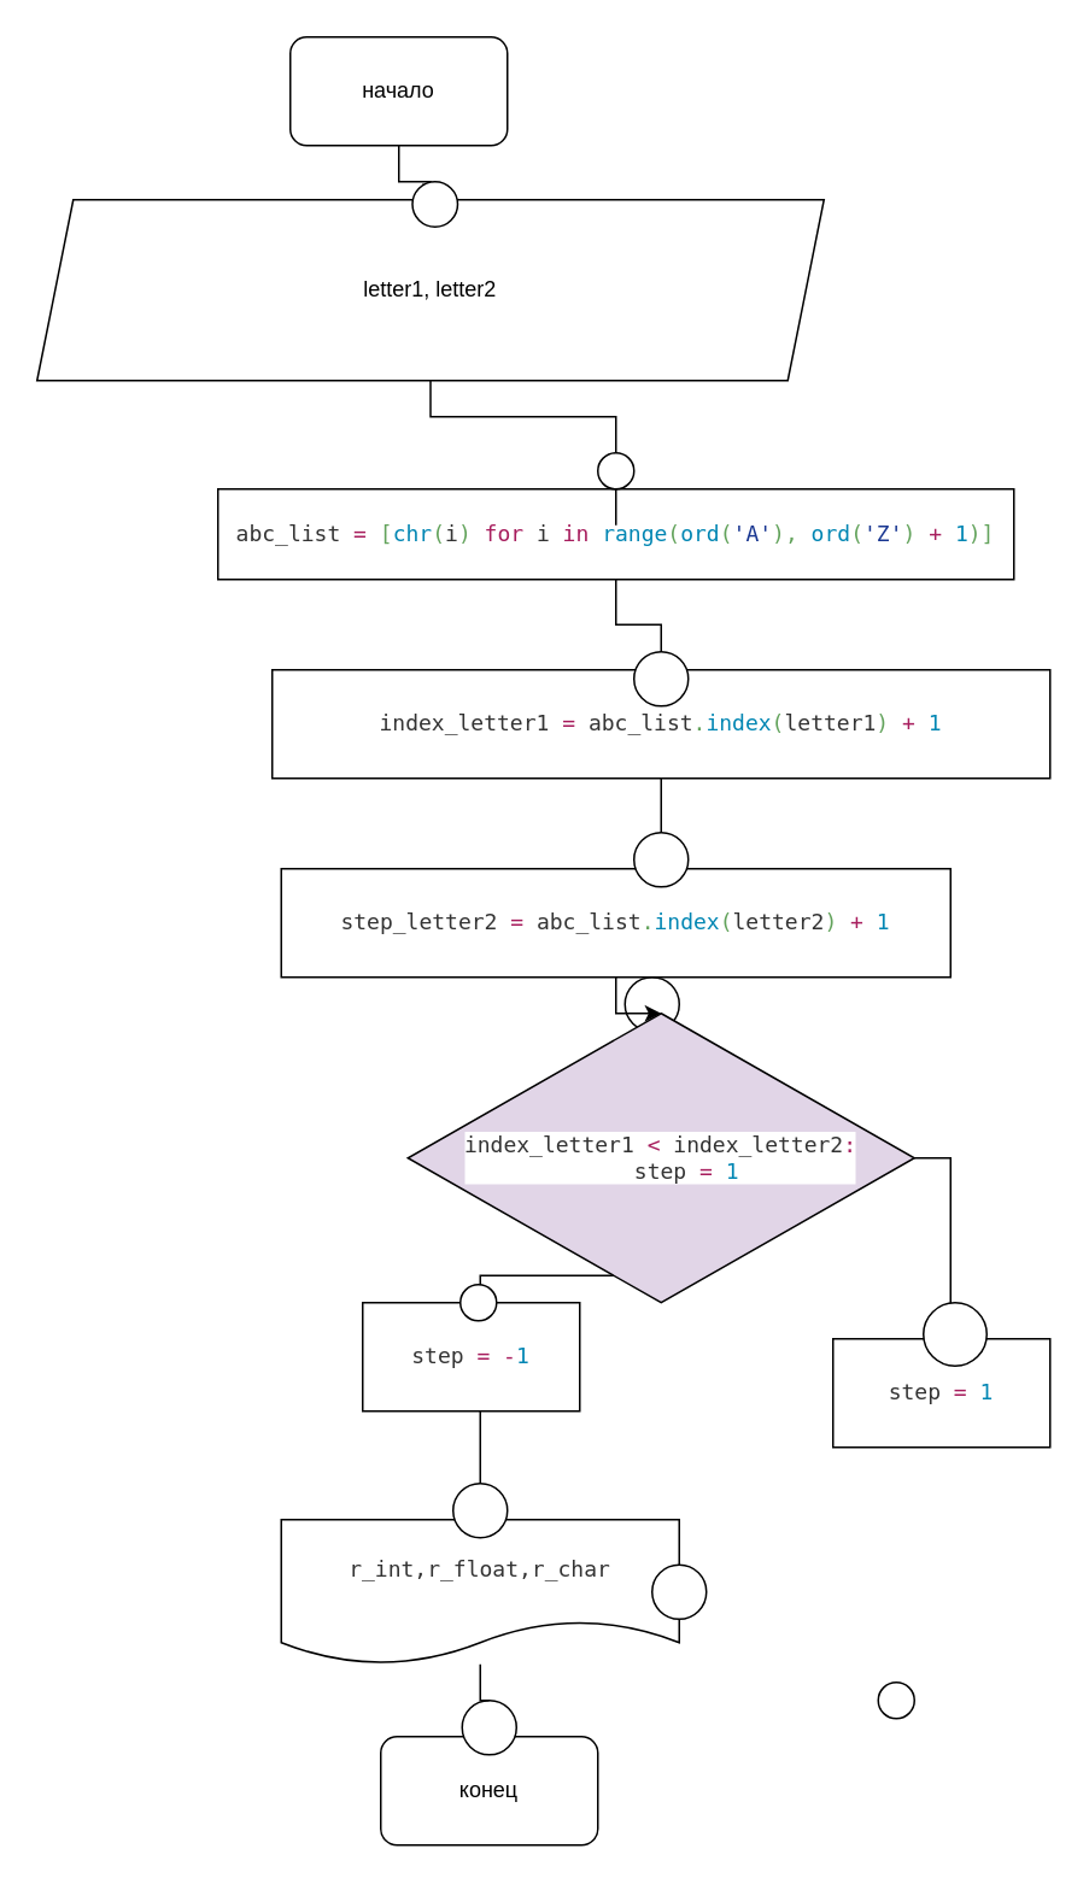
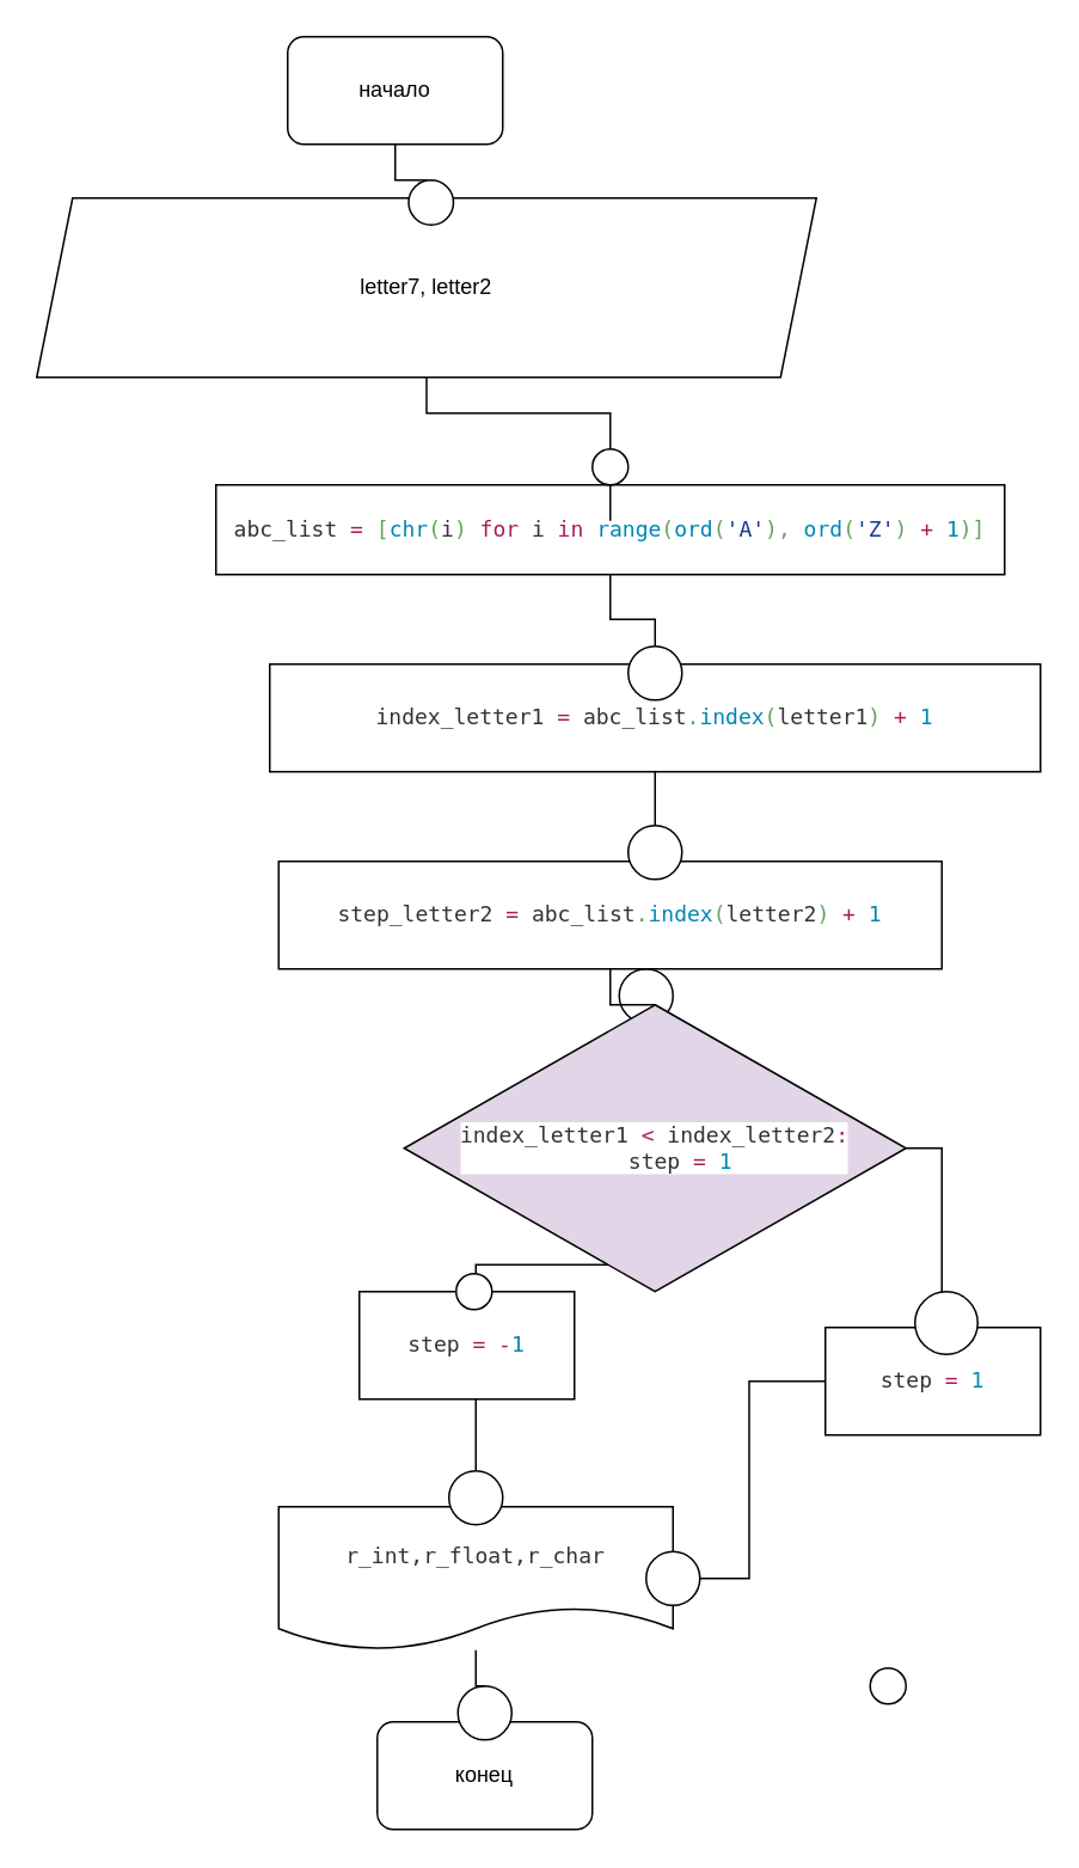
  <mxCell id="0" />
  <mxCell id="1" parent="0" />
  <mxCell id="2" value="" style="edgeStyle=orthogonalEdgeStyle;rounded=0;orthogonalLoop=1;jettySize=auto;html=1;" edge="1" parent="1" source="3" target="18"><mxGeometry relative="1" as="geometry" /></mxCell>
  <mxCell id="3" value="&lt;font style=&quot;vertical-align: inherit&quot;&gt;&lt;font style=&quot;vertical-align: inherit&quot;&gt;начало&lt;/font&gt;&lt;/font&gt;" style="rounded=1;whiteSpace=wrap;html=1;" vertex="1" parent="1"><mxGeometry x="160" y="20" width="120" height="60" as="geometry" /></mxCell>
  <mxCell id="4" style="edgeStyle=orthogonalEdgeStyle;rounded=0;orthogonalLoop=1;jettySize=auto;html=1;exitX=0.5;exitY=1;exitDx=0;exitDy=0;entryX=0.5;entryY=0;entryDx=0;entryDy=0;" edge="1" parent="1" source="5" target="7"><mxGeometry relative="1" as="geometry" /></mxCell>
  <mxCell id="5" value="&lt;pre style=&quot;background-color: #ffffff ; color: #333333 ; font-family: &amp;#34;jetbrains mono&amp;#34; , monospace ; font-size: 9 8pt&quot;&gt;&lt;pre style=&quot;font-family: &amp;#34;jetbrains mono&amp;#34; , monospace&quot;&gt;&lt;pre style=&quot;font-family: &amp;#34;jetbrains mono&amp;#34; , monospace&quot;&gt;&lt;pre style=&quot;font-family: &amp;#34;jetbrains mono&amp;#34; , monospace&quot;&gt;abc_list &lt;span style=&quot;color: #a71d5d&quot;&gt;= &lt;/span&gt;&lt;span style=&quot;color: #63a35c&quot;&gt;[&lt;/span&gt;&lt;span style=&quot;color: #0086b3&quot;&gt;chr&lt;/span&gt;&lt;span style=&quot;color: #63a35c&quot;&gt;(&lt;/span&gt;i&lt;span style=&quot;color: #63a35c&quot;&gt;) &lt;/span&gt;&lt;span style=&quot;color: #a71d5d&quot;&gt;for &lt;/span&gt;i &lt;span style=&quot;color: #a71d5d&quot;&gt;in &lt;/span&gt;&lt;span style=&quot;color: #0086b3&quot;&gt;range&lt;/span&gt;&lt;span style=&quot;color: #63a35c&quot;&gt;(&lt;/span&gt;&lt;span style=&quot;color: #0086b3&quot;&gt;ord&lt;/span&gt;&lt;span style=&quot;color: #63a35c&quot;&gt;(&lt;/span&gt;&lt;span style=&quot;color: #183691&quot;&gt;'A'&lt;/span&gt;&lt;span style=&quot;color: #63a35c&quot;&gt;), &lt;/span&gt;&lt;span style=&quot;color: #0086b3&quot;&gt;ord&lt;/span&gt;&lt;span style=&quot;color: #63a35c&quot;&gt;(&lt;/span&gt;&lt;span style=&quot;color: #183691&quot;&gt;'Z'&lt;/span&gt;&lt;span style=&quot;color: #63a35c&quot;&gt;) &lt;/span&gt;&lt;span style=&quot;color: #a71d5d&quot;&gt;+ &lt;/span&gt;&lt;span style=&quot;color: #0086b3&quot;&gt;1&lt;/span&gt;&lt;span style=&quot;color: #63a35c&quot;&gt;)]&lt;/span&gt;&lt;/pre&gt;&lt;/pre&gt;&lt;/pre&gt;&lt;/pre&gt;" style="rounded=0;whiteSpace=wrap;html=1;" vertex="1" parent="1"><mxGeometry x="120" y="270" width="440" height="50" as="geometry" /></mxCell>
  <mxCell id="6" style="edgeStyle=orthogonalEdgeStyle;rounded=0;orthogonalLoop=1;jettySize=auto;html=1;exitX=0.5;exitY=1;exitDx=0;exitDy=0;entryX=0.5;entryY=0;entryDx=0;entryDy=0;startArrow=none;" edge="1" parent="1" source="14" target="10"><mxGeometry relative="1" as="geometry" /></mxCell>
  <mxCell id="7" value="&lt;pre style=&quot;background-color: #ffffff ; color: #333333 ; font-family: &amp;#34;jetbrains mono&amp;#34; , monospace ; font-size: 9 8pt&quot;&gt;&lt;pre style=&quot;font-family: &amp;#34;jetbrains mono&amp;#34; , monospace&quot;&gt;&lt;pre style=&quot;font-family: &amp;#34;jetbrains mono&amp;#34; , monospace&quot;&gt;index_letter1 &lt;span style=&quot;color: #a71d5d&quot;&gt;= &lt;/span&gt;abc_list&lt;span style=&quot;color: #63a35c&quot;&gt;.&lt;/span&gt;&lt;span style=&quot;color: #0086b3&quot;&gt;index&lt;/span&gt;&lt;span style=&quot;color: #63a35c&quot;&gt;(&lt;/span&gt;letter1&lt;span style=&quot;color: #63a35c&quot;&gt;) &lt;/span&gt;&lt;span style=&quot;color: #a71d5d&quot;&gt;+ &lt;/span&gt;&lt;span style=&quot;color: #0086b3&quot;&gt;1&lt;/span&gt;&lt;/pre&gt;&lt;/pre&gt;&lt;/pre&gt;" style="rounded=0;whiteSpace=wrap;html=1;" vertex="1" parent="1"><mxGeometry x="150" y="370" width="430" height="60" as="geometry" /></mxCell>
  <mxCell id="8" value="" style="ellipse;whiteSpace=wrap;html=1;aspect=fixed;" vertex="1" parent="1"><mxGeometry x="350" y="360" width="30" height="30" as="geometry" /></mxCell>
  <mxCell id="9" value="" style="edgeStyle=orthogonalEdgeStyle;rounded=0;orthogonalLoop=1;jettySize=auto;html=1;startArrow=none;" edge="1" parent="1" source="12" target="11"><mxGeometry relative="1" as="geometry" /></mxCell>
  <mxCell id="10" value="&lt;pre style=&quot;background-color: #ffffff ; color: #333333 ; font-family: &amp;#34;jetbrains mono&amp;#34; , monospace ; font-size: 9 8pt&quot;&gt;&lt;pre style=&quot;font-family: &amp;#34;jetbrains mono&amp;#34; , monospace&quot;&gt;r_int,r_float,r_char&lt;/pre&gt;&lt;/pre&gt;" style="shape=document;whiteSpace=wrap;html=1;boundedLbl=1;" vertex="1" parent="1"><mxGeometry x="155" y="840" width="220" height="80" as="geometry" /></mxCell>
  <mxCell id="11" value="конец" style="rounded=1;whiteSpace=wrap;html=1;" vertex="1" parent="1"><mxGeometry x="210" y="960" width="120" height="60" as="geometry" /></mxCell>
  <mxCell id="12" value="" style="ellipse;whiteSpace=wrap;html=1;aspect=fixed;" vertex="1" parent="1"><mxGeometry x="255" y="940" width="30" height="30" as="geometry" /></mxCell>
  <mxCell id="13" value="" style="edgeStyle=orthogonalEdgeStyle;rounded=0;orthogonalLoop=1;jettySize=auto;html=1;endArrow=none;" edge="1" parent="1" source="10" target="12"><mxGeometry relative="1" as="geometry"><mxPoint x="260" y="565" as="sourcePoint" /><mxPoint x="270" y="830" as="targetPoint" /></mxGeometry></mxCell>
  <mxCell id="14" value="" style="ellipse;whiteSpace=wrap;html=1;aspect=fixed;" vertex="1" parent="1"><mxGeometry x="345" y="540" width="30" height="30" as="geometry" /></mxCell>
- <mxCell id="15" style="edgeStyle=orthogonalEdgeStyle;rounded=0;orthogonalLoop=1;jettySize=auto;html=1;entryX=0.5;entryY=0;entryDx=0;entryDy=0;" edge="1" parent="1" source="16" target="25"><mxGeometry relative="1" as="geometry" /></mxCell>
+ <mxCell id="15" style="edgeStyle=orthogonalEdgeStyle;rounded=0;orthogonalLoop=1;jettySize=auto;html=1;entryX=0.5;entryY=0;entryDx=0;entryDy=0;endArrow=none;" edge="1" parent="1" source="16" target="25"><mxGeometry relative="1" as="geometry" /></mxCell>
  <mxCell id="16" value="&lt;pre style=&quot;background-color: #ffffff ; color: #333333 ; font-family: &amp;#34;jetbrains mono&amp;#34; , monospace ; font-size: 9 8pt&quot;&gt;&lt;pre style=&quot;font-family: &amp;#34;jetbrains mono&amp;#34; , monospace&quot;&gt;step_letter2 &lt;span style=&quot;color: #a71d5d&quot;&gt;= &lt;/span&gt;abc_list&lt;span style=&quot;color: #63a35c&quot;&gt;.&lt;/span&gt;&lt;span style=&quot;color: #0086b3&quot;&gt;index&lt;/span&gt;&lt;span style=&quot;color: #63a35c&quot;&gt;(&lt;/span&gt;letter2&lt;span style=&quot;color: #63a35c&quot;&gt;) &lt;/span&gt;&lt;span style=&quot;color: #a71d5d&quot;&gt;+ &lt;/span&gt;&lt;span style=&quot;color: #0086b3&quot;&gt;1&lt;/span&gt;&lt;/pre&gt;&lt;/pre&gt;" style="rounded=0;whiteSpace=wrap;html=1;" vertex="1" parent="1"><mxGeometry x="155" y="480" width="370" height="60" as="geometry" /></mxCell>
  <mxCell id="17" style="edgeStyle=orthogonalEdgeStyle;rounded=0;orthogonalLoop=1;jettySize=auto;html=1;entryX=0.5;entryY=0;entryDx=0;entryDy=0;startArrow=none;" edge="1" parent="1" source="20" target="5"><mxGeometry relative="1" as="geometry" /></mxCell>
- <mxCell id="18" value="letter1, letter2" style="shape=parallelogram;perimeter=parallelogramPerimeter;whiteSpace=wrap;html=1;fixedSize=1;" vertex="1" parent="1"><mxGeometry x="20" y="110" width="435" height="100" as="geometry" /></mxCell>
+ <mxCell id="18" value="letter7, letter2" style="shape=parallelogram;perimeter=parallelogramPerimeter;whiteSpace=wrap;html=1;fixedSize=1;" vertex="1" parent="1"><mxGeometry x="20" y="110" width="435" height="100" as="geometry" /></mxCell>
  <mxCell id="19" value="" style="ellipse;whiteSpace=wrap;html=1;aspect=fixed;" vertex="1" parent="1"><mxGeometry x="227.5" y="100" width="25" height="25" as="geometry" /></mxCell>
  <mxCell id="20" value="" style="ellipse;whiteSpace=wrap;html=1;aspect=fixed;" vertex="1" parent="1"><mxGeometry x="330" y="250" width="20" height="20" as="geometry" /></mxCell>
  <mxCell id="21" value="" style="edgeStyle=orthogonalEdgeStyle;rounded=0;orthogonalLoop=1;jettySize=auto;html=1;entryX=0.5;entryY=0;entryDx=0;entryDy=0;endArrow=none;" edge="1" parent="1" source="18" target="20"><mxGeometry relative="1" as="geometry"><mxPoint x="237.5" y="210" as="sourcePoint" /><mxPoint x="340" y="270" as="targetPoint" /></mxGeometry></mxCell>
  <mxCell id="22" value="" style="ellipse;whiteSpace=wrap;html=1;aspect=fixed;" vertex="1" parent="1"><mxGeometry x="350" y="460" width="30" height="30" as="geometry" /></mxCell>
  <mxCell id="23" value="" style="edgeStyle=orthogonalEdgeStyle;rounded=0;orthogonalLoop=1;jettySize=auto;html=1;exitX=0.5;exitY=1;exitDx=0;exitDy=0;entryX=0.5;entryY=0;entryDx=0;entryDy=0;endArrow=none;" edge="1" parent="1" source="7" target="22"><mxGeometry relative="1" as="geometry"><mxPoint x="365" y="430" as="sourcePoint" /><mxPoint x="265" y="820" as="targetPoint" /></mxGeometry></mxCell>
  <mxCell id="24" style="edgeStyle=orthogonalEdgeStyle;rounded=0;orthogonalLoop=1;jettySize=auto;html=1;" edge="1" parent="1" source="25"><mxGeometry relative="1" as="geometry"><mxPoint x="520" y="760" as="targetPoint" /></mxGeometry></mxCell>
  <mxCell id="25" value="&lt;pre style=&quot;background-color: #ffffff ; color: #333333 ; font-family: &amp;#34;jetbrains mono&amp;#34; , monospace ; font-size: 9 8pt&quot;&gt;index_letter1 &lt;span style=&quot;color: #a71d5d&quot;&gt;&amp;lt; &lt;/span&gt;index_letter2&lt;span style=&quot;color: #a71d5d&quot;&gt;:&lt;br&gt;&lt;/span&gt;&lt;span style=&quot;color: #a71d5d&quot;&gt;    &lt;/span&gt;step &lt;span style=&quot;color: #a71d5d&quot;&gt;= &lt;/span&gt;&lt;span style=&quot;color: #0086b3&quot;&gt;1&lt;/span&gt;&lt;/pre&gt;" style="rhombus;whiteSpace=wrap;html=1;fillColor=#e1d5e7;" vertex="1" parent="1"><mxGeometry x="225" y="560" width="280" height="160" as="geometry" /></mxCell>
+ <mxCell id="26" style="edgeStyle=orthogonalEdgeStyle;rounded=0;orthogonalLoop=1;jettySize=auto;html=1;entryX=1;entryY=0.5;entryDx=0;entryDy=0;fontFamily=Helvetica;fontSize=12;fontColor=default;" edge="1" parent="1" source="27" target="10"><mxGeometry relative="1" as="geometry" /></mxCell>
  <mxCell id="27" value="&lt;pre style=&quot;background-color: rgb(255 , 255 , 255) ; color: rgb(51 , 51 , 51) ; font-family: &amp;#34;jetbrains mono&amp;#34; , monospace&quot;&gt;step &lt;span style=&quot;color: rgb(167 , 29 , 93)&quot;&gt;= &lt;/span&gt;&lt;span style=&quot;color: rgb(0 , 134 , 179)&quot;&gt;1&lt;/span&gt;&lt;/pre&gt;" style="rounded=0;whiteSpace=wrap;html=1;" vertex="1" parent="1"><mxGeometry x="460" y="740" width="120" height="60" as="geometry" /></mxCell>
  <mxCell id="28" value="&lt;pre style=&quot;background-color: rgb(255 , 255 , 255) ; color: rgb(51 , 51 , 51) ; font-family: &amp;#34;jetbrains mono&amp;#34; , monospace&quot;&gt;step &lt;span style=&quot;color: rgb(167 , 29 , 93)&quot;&gt;= -&lt;/span&gt;&lt;span style=&quot;color: rgb(0 , 134 , 179)&quot;&gt;1&lt;/span&gt;&lt;/pre&gt;" style="rounded=0;whiteSpace=wrap;html=1;" vertex="1" parent="1"><mxGeometry x="200" y="720" width="120" height="60" as="geometry" /></mxCell>
  <mxCell id="29" value="" style="ellipse;whiteSpace=wrap;html=1;aspect=fixed;rounded=0;fontFamily=Helvetica;fontSize=12;fontColor=default;strokeColor=default;fillColor=default;" vertex="1" parent="1"><mxGeometry x="360" y="865" width="30" height="30" as="geometry" /></mxCell>
  <mxCell id="30" value="" style="ellipse;whiteSpace=wrap;html=1;aspect=fixed;rounded=0;fontFamily=Helvetica;fontSize=12;fontColor=default;strokeColor=default;fillColor=default;" vertex="1" parent="1"><mxGeometry x="485" y="930" width="20" height="20" as="geometry" /></mxCell>
  <mxCell id="31" value="" style="ellipse;whiteSpace=wrap;html=1;aspect=fixed;rounded=0;fontFamily=Helvetica;fontSize=12;fontColor=default;strokeColor=default;fillColor=default;" vertex="1" parent="1"><mxGeometry x="510" y="720" width="35" height="35" as="geometry" /></mxCell>
  <mxCell id="32" value="" style="ellipse;whiteSpace=wrap;html=1;aspect=fixed;rounded=0;fontFamily=Helvetica;fontSize=12;fontColor=default;strokeColor=default;fillColor=default;" vertex="1" parent="1"><mxGeometry x="250" y="820" width="30" height="30" as="geometry" /></mxCell>
  <mxCell id="33" value="" style="ellipse;whiteSpace=wrap;html=1;aspect=fixed;rounded=0;fontFamily=Helvetica;fontSize=12;fontColor=default;strokeColor=default;fillColor=default;" vertex="1" parent="1"><mxGeometry x="254" y="710" width="20" height="20" as="geometry" /></mxCell>
